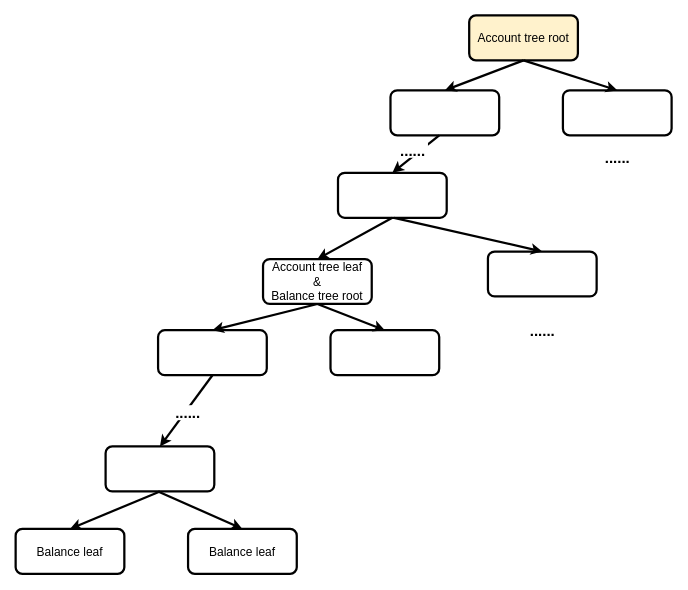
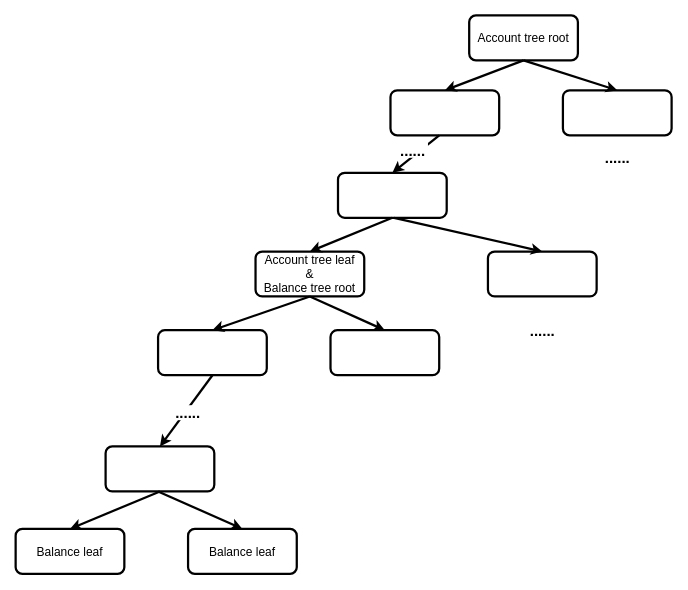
  <mxCell id="0" />
  <mxCell id="1" parent="0" />
- <mxCell id="2" value="&lt;font style=&quot;font-size: 16px&quot;&gt;Account tree root&lt;/font&gt;" style="rounded=1;whiteSpace=wrap;html=1;strokeWidth=3;fillColor=#fff2cc;" parent="1" vertex="1"><mxGeometry x="625" y="20" width="145" height="60" as="geometry" /></mxCell>
+ <mxCell id="2" value="&lt;font style=&quot;font-size: 16px&quot;&gt;Account tree root&lt;/font&gt;" style="rounded=1;whiteSpace=wrap;html=1;strokeWidth=3;" parent="1" vertex="1"><mxGeometry x="625" y="20" width="145" height="60" as="geometry" /></mxCell>
  <mxCell id="3" value="" style="rounded=1;whiteSpace=wrap;html=1;strokeWidth=3;" parent="1" vertex="1"><mxGeometry x="520" y="120" width="145" height="60" as="geometry" /></mxCell>
  <mxCell id="4" value="" style="rounded=1;whiteSpace=wrap;html=1;strokeWidth=3;" parent="1" vertex="1"><mxGeometry x="750" y="120" width="145" height="60" as="geometry" /></mxCell>
- <mxCell id="5" value="&lt;span style=&quot;font-size: 16px&quot;&gt;Account tree leaf&lt;br&gt;&amp;amp;&lt;br&gt;&lt;/span&gt;&lt;span style=&quot;font-size: 16px&quot;&gt;Balance tree root&lt;/span&gt;" style="rounded=1;whiteSpace=wrap;html=1;strokeWidth=3;" parent="1" vertex="1"><mxGeometry x="350" y="345" width="145" height="60" as="geometry" /></mxCell>
+ <mxCell id="5" value="&lt;span style=&quot;font-size: 16px&quot;&gt;Account tree leaf&lt;br&gt;&amp;amp;&lt;br&gt;&lt;/span&gt;&lt;span style=&quot;font-size: 16px&quot;&gt;Balance tree root&lt;/span&gt;" style="rounded=1;whiteSpace=wrap;html=1;strokeWidth=3;" parent="1" vertex="1"><mxGeometry x="340" y="335" width="145" height="60" as="geometry" /></mxCell>
  <mxCell id="6" value="" style="rounded=1;whiteSpace=wrap;html=1;strokeWidth=3;" parent="1" vertex="1"><mxGeometry x="650" y="335" width="145" height="60" as="geometry" /></mxCell>
  <mxCell id="7" value="" style="rounded=1;whiteSpace=wrap;html=1;strokeWidth=3;" parent="1" vertex="1"><mxGeometry x="450" y="230" width="145" height="60" as="geometry" /></mxCell>
  <mxCell id="8" value="&lt;span style=&quot;font-size: 16px&quot;&gt;Balance&amp;nbsp;leaf&lt;br&gt;&lt;/span&gt;" style="rounded=1;whiteSpace=wrap;html=1;strokeWidth=3;" parent="1" vertex="1"><mxGeometry x="20" y="705" width="145" height="60" as="geometry" /></mxCell>
  <mxCell id="9" value="&lt;span style=&quot;font-size: 16px&quot;&gt;Balance&amp;nbsp;leaf&lt;/span&gt;" style="rounded=1;whiteSpace=wrap;html=1;strokeWidth=3;" parent="1" vertex="1"><mxGeometry x="250" y="705" width="145" height="60" as="geometry" /></mxCell>
  <mxCell id="10" value="" style="rounded=1;whiteSpace=wrap;html=1;strokeWidth=3;" parent="1" vertex="1"><mxGeometry x="140" y="595" width="145" height="60" as="geometry" /></mxCell>
  <mxCell id="11" value="" style="rounded=1;whiteSpace=wrap;html=1;strokeWidth=3;" parent="1" vertex="1"><mxGeometry x="210" y="440" width="145" height="60" as="geometry" /></mxCell>
  <mxCell id="12" value="" style="rounded=1;whiteSpace=wrap;html=1;strokeWidth=3;" parent="1" vertex="1"><mxGeometry x="440" y="440" width="145" height="60" as="geometry" /></mxCell>
  <mxCell id="13" value="" style="endArrow=classic;html=1;exitX=0.5;exitY=1;exitDx=0;exitDy=0;entryX=0.5;entryY=0;entryDx=0;entryDy=0;strokeWidth=3;" parent="1" source="2" target="3" edge="1"><mxGeometry width="50" height="50" relative="1" as="geometry"><mxPoint x="550" y="310" as="sourcePoint" /><mxPoint x="600" y="260" as="targetPoint" /></mxGeometry></mxCell>
  <mxCell id="14" value="" style="endArrow=classic;html=1;exitX=0.5;exitY=1;exitDx=0;exitDy=0;strokeWidth=3;entryX=0.5;entryY=0;entryDx=0;entryDy=0;" parent="1" source="2" target="4" edge="1"><mxGeometry width="50" height="50" relative="1" as="geometry"><mxPoint x="707.5" y="90" as="sourcePoint" /><mxPoint x="710" y="240" as="targetPoint" /></mxGeometry></mxCell>
  <mxCell id="15" value="" style="endArrow=classic;html=1;exitX=0.5;exitY=1;exitDx=0;exitDy=0;entryX=0.5;entryY=0;entryDx=0;entryDy=0;strokeWidth=3;" parent="1" target="7" edge="1"><mxGeometry width="50" height="50" relative="1" as="geometry"><mxPoint x="585" y="180" as="sourcePoint" /><mxPoint x="480" y="220" as="targetPoint" /></mxGeometry></mxCell>
  <mxCell id="16" value="" style="endArrow=classic;html=1;exitX=0.5;exitY=1;exitDx=0;exitDy=0;entryX=0.5;entryY=0;entryDx=0;entryDy=0;strokeWidth=3;" parent="1" source="11" target="10" edge="1"><mxGeometry width="50" height="50" relative="1" as="geometry"><mxPoint x="705" y="110" as="sourcePoint" /><mxPoint x="542.5" y="235" as="targetPoint" /></mxGeometry></mxCell>
  <mxCell id="17" value="" style="endArrow=classic;html=1;exitX=0.5;exitY=1;exitDx=0;exitDy=0;entryX=0.5;entryY=0;entryDx=0;entryDy=0;strokeWidth=3;" parent="1" source="7" target="5" edge="1"><mxGeometry width="50" height="50" relative="1" as="geometry"><mxPoint x="890" y="290" as="sourcePoint" /><mxPoint x="785" y="330" as="targetPoint" /></mxGeometry></mxCell>
  <mxCell id="18" value="" style="endArrow=classic;html=1;entryX=0.5;entryY=0;entryDx=0;entryDy=0;strokeWidth=3;exitX=0.516;exitY=1;exitDx=0;exitDy=0;exitPerimeter=0;" parent="1" source="7" target="6" edge="1"><mxGeometry width="50" height="50" relative="1" as="geometry"><mxPoint x="520" y="340" as="sourcePoint" /><mxPoint x="412.5" y="350" as="targetPoint" /></mxGeometry></mxCell>
  <mxCell id="19" value="" style="endArrow=classic;html=1;exitX=0.5;exitY=1;exitDx=0;exitDy=0;entryX=0.5;entryY=0;entryDx=0;entryDy=0;strokeWidth=3;" parent="1" source="5" target="11" edge="1"><mxGeometry width="50" height="50" relative="1" as="geometry"><mxPoint x="485" y="770" as="sourcePoint" /><mxPoint x="365" y="820" as="targetPoint" /></mxGeometry></mxCell>
  <mxCell id="20" value="" style="endArrow=classic;html=1;exitX=0.5;exitY=1;exitDx=0;exitDy=0;entryX=0.5;entryY=0;entryDx=0;entryDy=0;strokeWidth=3;" parent="1" source="10" target="8" edge="1"><mxGeometry width="50" height="50" relative="1" as="geometry"><mxPoint x="732.5" y="320" as="sourcePoint" /><mxPoint x="612.5" y="370" as="targetPoint" /></mxGeometry></mxCell>
  <mxCell id="21" value="" style="endArrow=classic;html=1;entryX=0.5;entryY=0;entryDx=0;entryDy=0;strokeWidth=3;" parent="1" target="9" edge="1"><mxGeometry width="50" height="50" relative="1" as="geometry"><mxPoint x="210" y="655" as="sourcePoint" /><mxPoint x="170" y="885" as="targetPoint" /></mxGeometry></mxCell>
  <mxCell id="22" value="" style="endArrow=classic;html=1;strokeWidth=3;exitX=0.5;exitY=1;exitDx=0;exitDy=0;entryX=0.5;entryY=0;entryDx=0;entryDy=0;" parent="1" source="5" target="12" edge="1"><mxGeometry width="50" height="50" relative="1" as="geometry"><mxPoint x="440" y="610" as="sourcePoint" /><mxPoint x="590" y="700" as="targetPoint" /></mxGeometry></mxCell>
  <mxCell id="23" value="&lt;font size=&quot;1&quot;&gt;&lt;b style=&quot;font-size: 20px&quot;&gt;......&lt;/b&gt;&lt;/font&gt;" style="text;html=1;strokeColor=none;fillColor=none;align=center;verticalAlign=middle;whiteSpace=wrap;rounded=0;" parent="1" vertex="1"><mxGeometry x="802.5" y="200" width="40" height="20" as="geometry" /></mxCell>
  <mxCell id="24" value="&lt;font size=&quot;1&quot;&gt;&lt;b style=&quot;font-size: 20px&quot;&gt;......&lt;/b&gt;&lt;/font&gt;" style="text;html=1;strokeColor=none;fillColor=none;align=center;verticalAlign=middle;whiteSpace=wrap;rounded=0;" parent="1" vertex="1"><mxGeometry x="702.5" y="430" width="40" height="20" as="geometry" /></mxCell>
  <mxCell id="25" value="&lt;font size=&quot;1&quot;&gt;&lt;b style=&quot;font-size: 20px&quot;&gt;......&lt;/b&gt;&lt;/font&gt;" style="text;html=1;strokeColor=none;align=center;verticalAlign=middle;whiteSpace=wrap;rounded=0;fillColor=#ffffff;" parent="1" vertex="1"><mxGeometry x="530" y="190" width="40" height="20" as="geometry" /></mxCell>
  <mxCell id="26" value="&lt;font size=&quot;1&quot;&gt;&lt;b style=&quot;font-size: 20px&quot;&gt;......&lt;/b&gt;&lt;/font&gt;" style="text;html=1;strokeColor=none;align=center;verticalAlign=middle;whiteSpace=wrap;rounded=0;fillColor=#ffffff;" parent="1" vertex="1"><mxGeometry x="230" y="540" width="40" height="20" as="geometry" /></mxCell>
